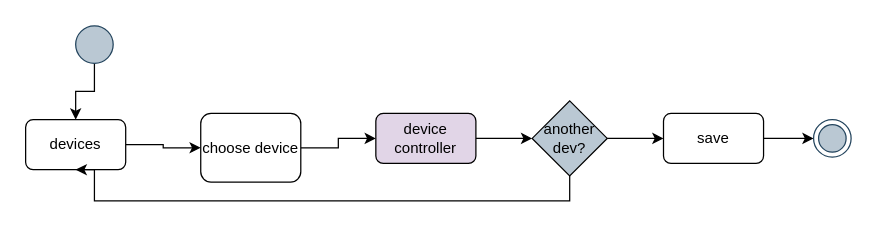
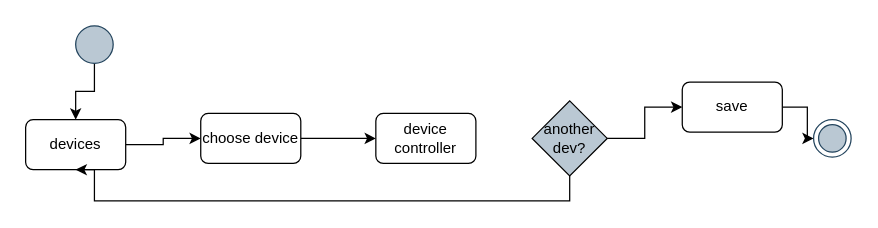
  <mxCell id="0" />
  <mxCell id="1" parent="0" />
  <mxCell id="2" style="edgeStyle=orthogonalEdgeStyle;rounded=0;orthogonalLoop=1;jettySize=auto;html=1;" edge="1" parent="1" source="3" target="5"><mxGeometry relative="1" as="geometry" /></mxCell>
  <mxCell id="3" value="" style="ellipse;whiteSpace=wrap;html=1;aspect=fixed;fillColor=#bac8d3;strokeColor=#23445d;" vertex="1" parent="1"><mxGeometry x="60" y="20" width="30" height="30" as="geometry" /></mxCell>
  <mxCell id="4" value="" style="edgeStyle=orthogonalEdgeStyle;rounded=0;orthogonalLoop=1;jettySize=auto;html=1;" edge="1" parent="1" source="5" target="7"><mxGeometry relative="1" as="geometry" /></mxCell>
  <mxCell id="5" value="devices" style="rounded=1;whiteSpace=wrap;html=1;" vertex="1" parent="1"><mxGeometry x="20" y="95" width="80" height="40" as="geometry" /></mxCell>
  <mxCell id="6" value="" style="edgeStyle=orthogonalEdgeStyle;rounded=0;orthogonalLoop=1;jettySize=auto;html=1;" edge="1" parent="1" source="7" target="9"><mxGeometry relative="1" as="geometry" /></mxCell>
- <mxCell id="7" value="choose device" style="rounded=1;whiteSpace=wrap;html=1;" vertex="1" parent="1"><mxGeometry x="160" y="90" width="80" height="55" as="geometry" /></mxCell>
- <mxCell id="8" value="" style="edgeStyle=orthogonalEdgeStyle;rounded=0;orthogonalLoop=1;jettySize=auto;html=1;" edge="1" parent="1" source="9" target="12"><mxGeometry relative="1" as="geometry" /></mxCell>
- <mxCell id="9" value="device controller" style="rounded=1;whiteSpace=wrap;html=1;fillColor=#e1d5e7;" vertex="1" parent="1"><mxGeometry x="300" y="90" width="80" height="40" as="geometry" /></mxCell>
+ <mxCell id="7" value="choose device" style="rounded=1;whiteSpace=wrap;html=1;" vertex="1" parent="1"><mxGeometry x="160" y="90" width="80" height="40" as="geometry" /></mxCell>
+ <mxCell id="9" value="device controller" style="rounded=1;whiteSpace=wrap;html=1;" vertex="1" parent="1"><mxGeometry x="300" y="90" width="80" height="40" as="geometry" /></mxCell>
  <mxCell id="10" style="edgeStyle=orthogonalEdgeStyle;rounded=0;orthogonalLoop=1;jettySize=auto;html=1;entryX=0.5;entryY=1;entryDx=0;entryDy=0;" edge="1" parent="1" source="12" target="5"><mxGeometry relative="1" as="geometry"><Array as="points"><mxPoint x="455" y="160" /><mxPoint x="75" y="160" /></Array></mxGeometry></mxCell>
  <mxCell id="11" value="" style="edgeStyle=orthogonalEdgeStyle;rounded=0;orthogonalLoop=1;jettySize=auto;html=1;entryX=0;entryY=0.5;entryDx=0;entryDy=0;" edge="1" parent="1" source="12" target="14"><mxGeometry relative="1" as="geometry"><mxPoint x="600" y="110" as="targetPoint" /></mxGeometry></mxCell>
  <mxCell id="12" value="another dev?" style="rhombus;whiteSpace=wrap;html=1;fillColor=#bac8d3;" vertex="1" parent="1"><mxGeometry x="425" y="80" width="60" height="60" as="geometry" /></mxCell>
  <mxCell id="13" style="edgeStyle=orthogonalEdgeStyle;rounded=0;orthogonalLoop=1;jettySize=auto;html=1;entryX=0;entryY=0.5;entryDx=0;entryDy=0;" edge="1" parent="1" source="14" target="15"><mxGeometry relative="1" as="geometry" /></mxCell>
- <mxCell id="14" value="save" style="rounded=1;whiteSpace=wrap;html=1;" vertex="1" parent="1"><mxGeometry x="530" y="90" width="80" height="40" as="geometry" /></mxCell>
+ <mxCell id="14" value="save" style="rounded=1;whiteSpace=wrap;html=1;" vertex="1" parent="1"><mxGeometry x="545" y="65" width="80" height="40" as="geometry" /></mxCell>
  <mxCell id="15" value="" style="ellipse;html=1;shape=endState;fillColor=#bac8d3;strokeColor=#23445d;" vertex="1" parent="1"><mxGeometry x="650" y="95" width="30" height="30" as="geometry" /></mxCell>
